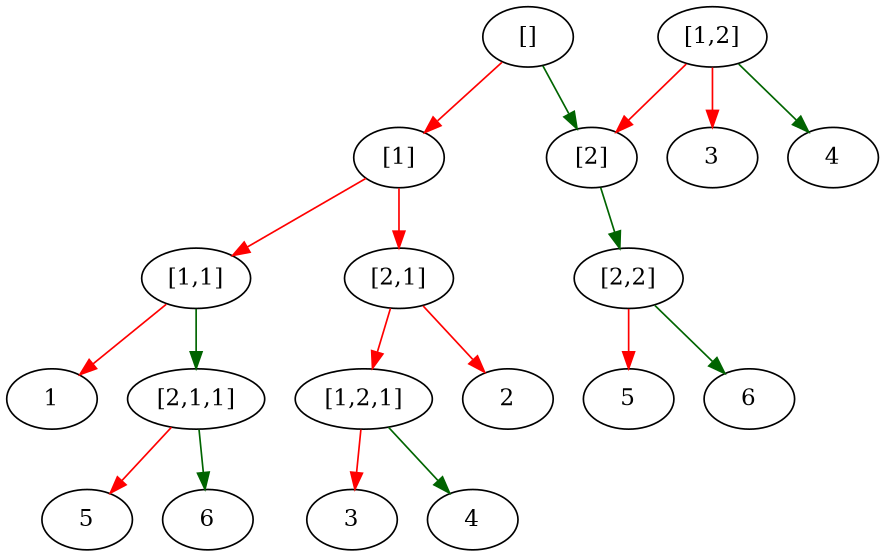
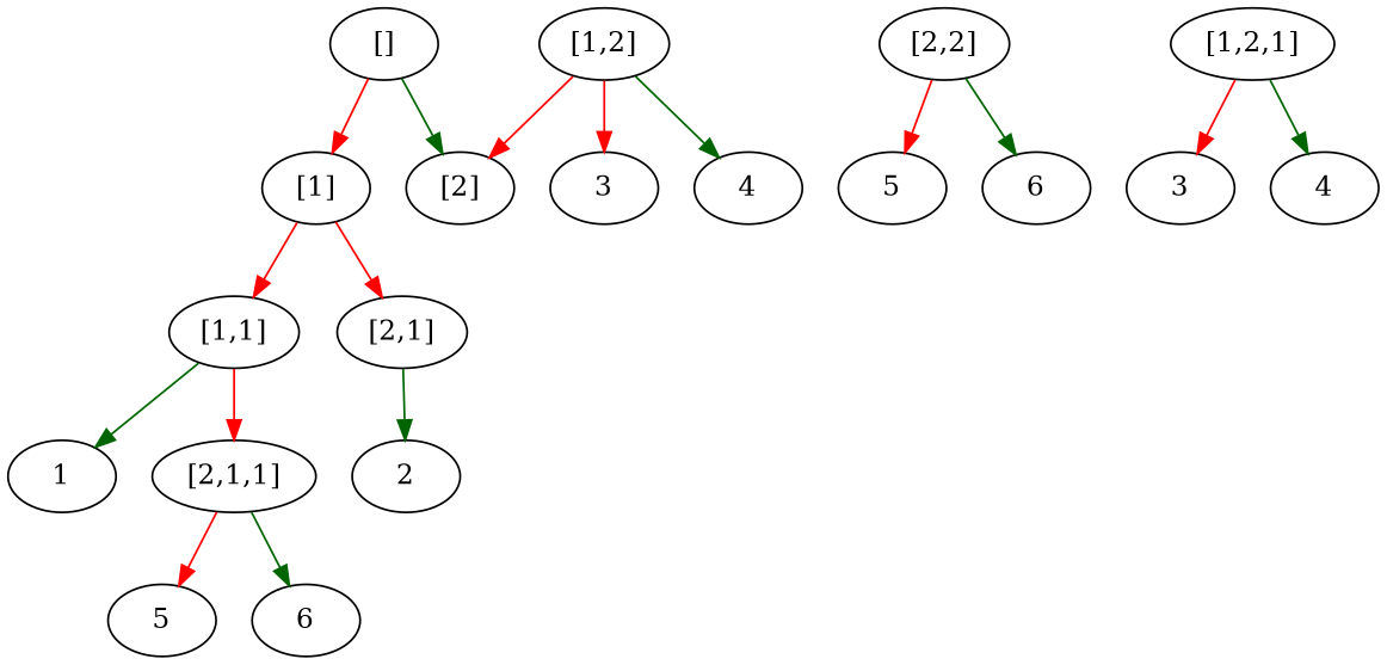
  digraph {
    edge [color=red]
    "[]"
    "[1]"
    "[2]"
    "[1,1]"
    "[2,1]"
    "[2,2]"
    n7 [label=1]
    "[2,1,1]"
    "[1,2,1]"
    n10 [label=2]
    n11 [label=5]
    n12 [label=6]
    n13 [label=3]
    n14 [label=4]
    "[1,2]"
    n16 [label=3]
    n17 [label=4]
    n18 [label=5]
    n19 [label=6]
    "[]" -> "[1]"
    "[]" -> "[2]" [color=darkgreen]
    "[1]" -> "[1,1]"
    "[1]" -> "[2,1]"
-   "[2]" -> "[2,2]" [color=darkgreen]
-   "[1,1]" -> n7
-   "[1,1]" -> "[2,1,1]" [color=darkgreen]
-   "[2,1]" -> "[1,2,1]"
-   "[2,1]" -> n10
+   "[1,1]" -> n7 [color=darkgreen]
+   "[1,1]" -> "[2,1,1]"
+   "[2,1]" -> n10 [color=darkgreen]
    "[2,2]" -> n18
    "[2,2]" -> n19 [color=darkgreen]
    "[2,1,1]" -> n11
    "[2,1,1]" -> n12 [color=darkgreen]
    "[1,2,1]" -> n13
    "[1,2,1]" -> n14 [color=darkgreen]
    "[1,2]" -> "[2]"
    "[1,2]" -> n16
    "[1,2]" -> n17 [color=darkgreen]
  }
